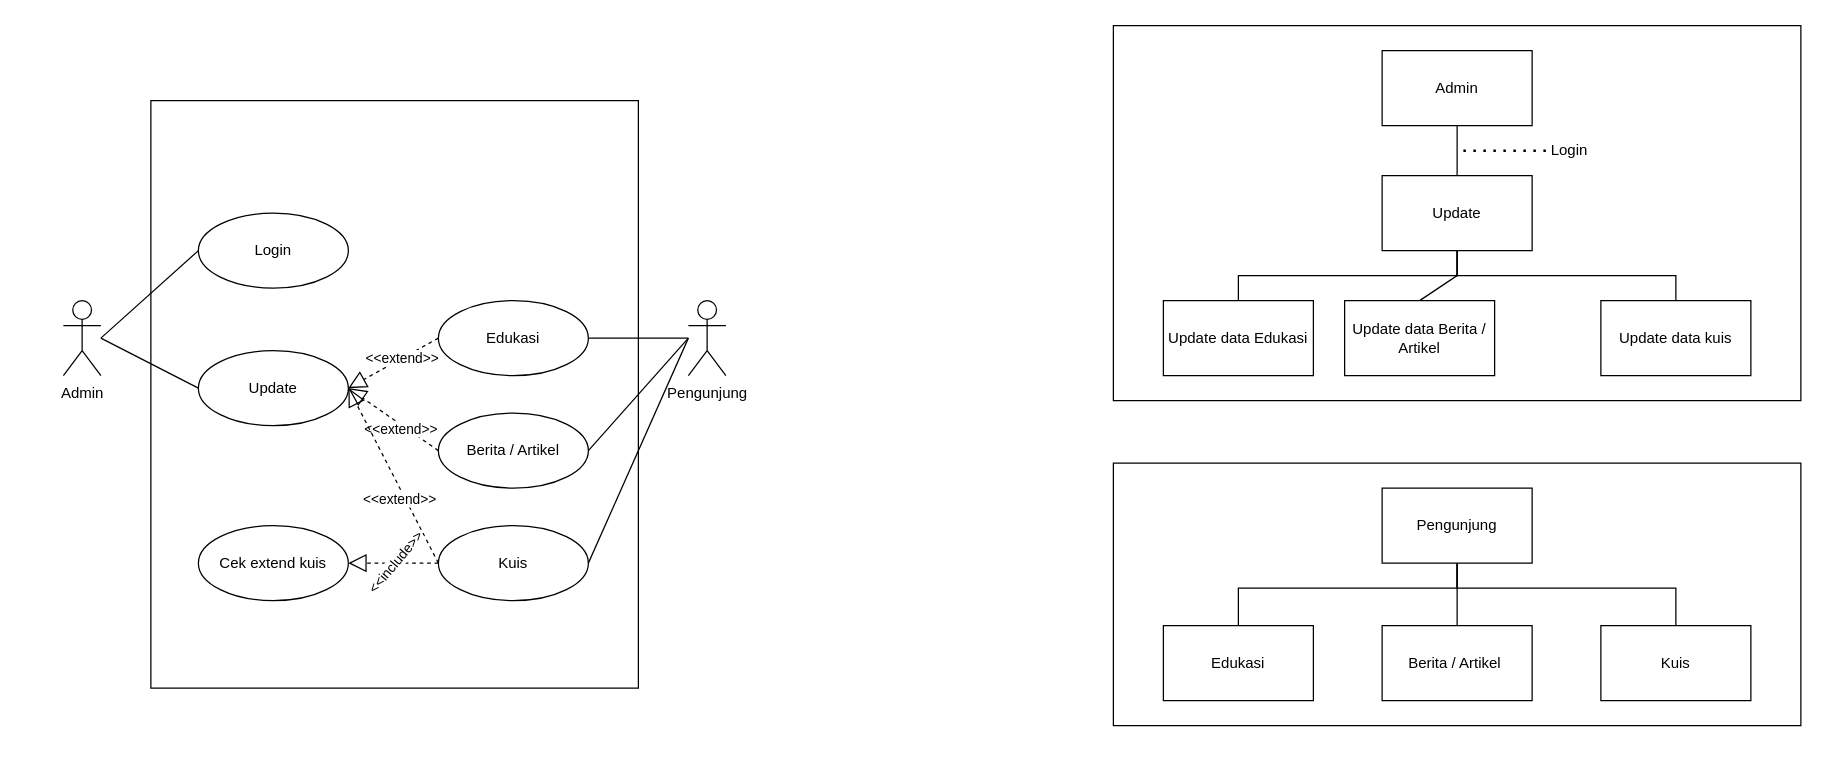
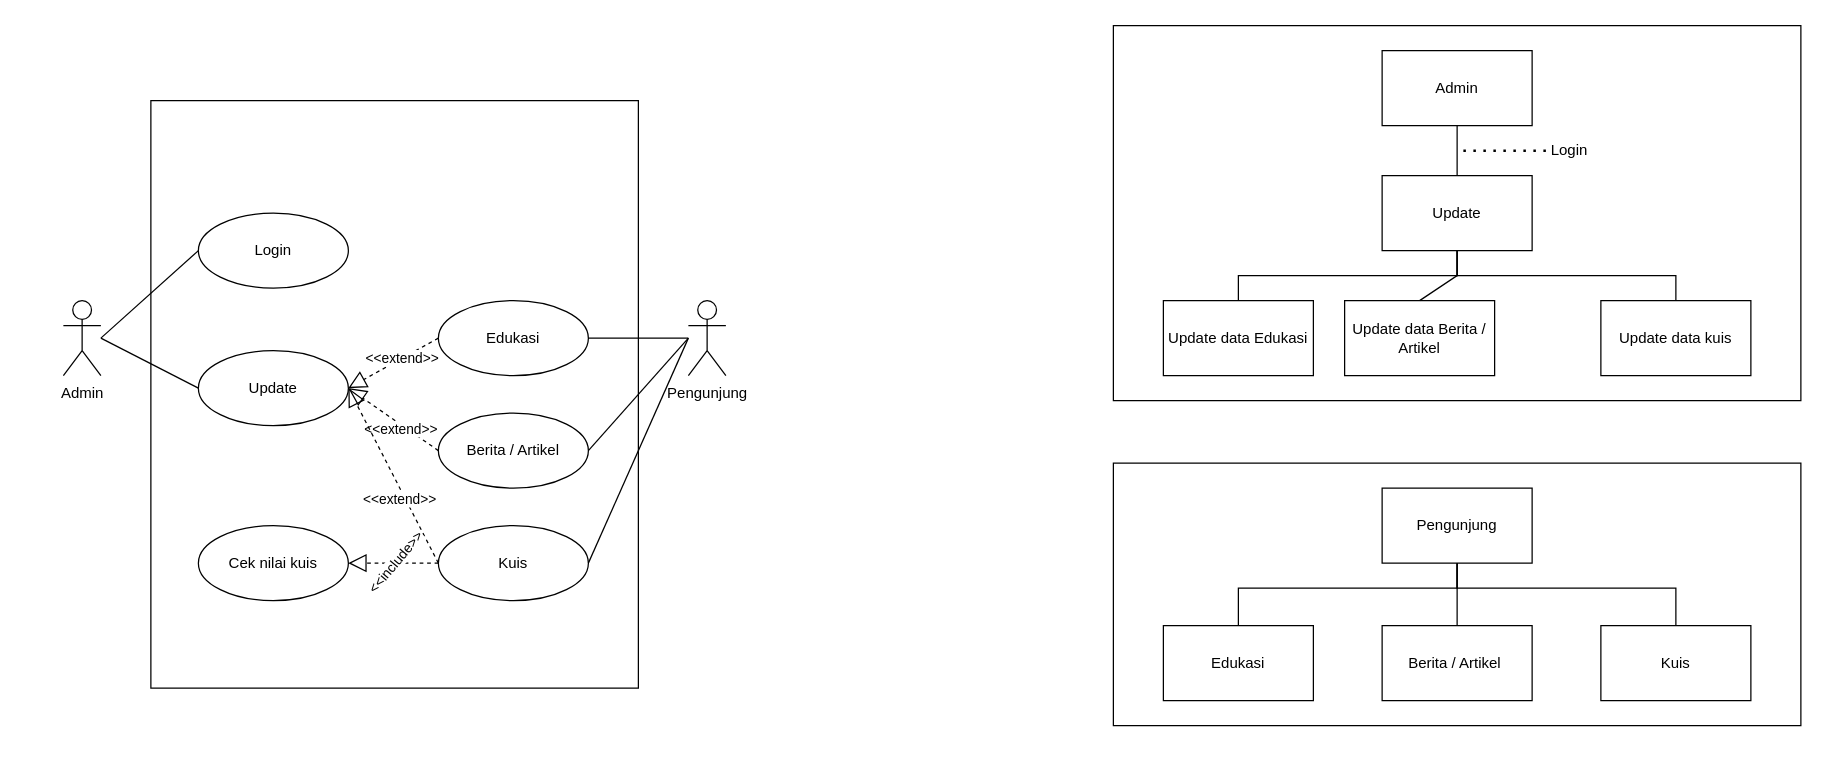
  <mxCell id="0" />
  <mxCell id="1" parent="0" />
  <mxCell id="2" value="" style="rounded=0;whiteSpace=wrap;html=1;" vertex="1" parent="1"><mxGeometry x="890" y="370" width="550" height="210" as="geometry" /></mxCell>
  <mxCell id="3" value="" style="rounded=0;whiteSpace=wrap;html=1;" vertex="1" parent="1"><mxGeometry x="890" y="20" width="550" height="300" as="geometry" /></mxCell>
  <mxCell id="4" value="" style="rounded=0;whiteSpace=wrap;html=1;strokeColor=none;" parent="1" vertex="1"><mxGeometry x="20" y="40" width="590" height="550" as="geometry" /></mxCell>
  <mxCell id="5" value="Admin" style="shape=umlActor;verticalLabelPosition=bottom;verticalAlign=top;html=1;outlineConnect=0;" parent="1" vertex="1"><mxGeometry x="50" y="240" width="30" height="60" as="geometry" /></mxCell>
  <mxCell id="6" value="" style="rounded=0;whiteSpace=wrap;html=1;" parent="1" vertex="1"><mxGeometry x="120" y="80" width="390" height="470" as="geometry" /></mxCell>
  <mxCell id="7" value="Pengunjung" style="shape=umlActor;verticalLabelPosition=bottom;verticalAlign=top;html=1;outlineConnect=0;" parent="1" vertex="1"><mxGeometry x="550" y="240" width="30" height="60" as="geometry" /></mxCell>
  <mxCell id="8" value="Login" style="ellipse;whiteSpace=wrap;html=1;" parent="1" vertex="1"><mxGeometry x="158" y="170" width="120" height="60" as="geometry" /></mxCell>
  <mxCell id="9" value="Update" style="ellipse;whiteSpace=wrap;html=1;" parent="1" vertex="1"><mxGeometry x="158" y="280" width="120" height="60" as="geometry" /></mxCell>
  <mxCell id="10" value="Edukasi" style="ellipse;whiteSpace=wrap;html=1;" parent="1" vertex="1"><mxGeometry x="350" y="240" width="120" height="60" as="geometry" /></mxCell>
  <mxCell id="11" value="Berita / Artikel" style="ellipse;whiteSpace=wrap;html=1;" parent="1" vertex="1"><mxGeometry x="350" y="330" width="120" height="60" as="geometry" /></mxCell>
  <mxCell id="12" value="Kuis" style="ellipse;whiteSpace=wrap;html=1;" parent="1" vertex="1"><mxGeometry x="350" y="420" width="120" height="60" as="geometry" /></mxCell>
  <mxCell id="13" value="" style="endArrow=none;html=1;rounded=0;entryX=1;entryY=0.5;entryDx=0;entryDy=0;" parent="1" target="10" edge="1"><mxGeometry width="50" height="50" relative="1" as="geometry"><mxPoint x="550" y="270" as="sourcePoint" /><mxPoint x="530" y="390" as="targetPoint" /></mxGeometry></mxCell>
  <mxCell id="14" value="" style="endArrow=none;html=1;rounded=0;entryX=1;entryY=0.5;entryDx=0;entryDy=0;" parent="1" target="11" edge="1"><mxGeometry width="50" height="50" relative="1" as="geometry"><mxPoint x="550" y="270" as="sourcePoint" /><mxPoint x="470" y="270" as="targetPoint" /><Array as="points" /></mxGeometry></mxCell>
  <mxCell id="15" value="" style="endArrow=none;html=1;rounded=0;entryX=1;entryY=0.5;entryDx=0;entryDy=0;" parent="1" target="12" edge="1"><mxGeometry width="50" height="50" relative="1" as="geometry"><mxPoint x="550" y="270" as="sourcePoint" /><mxPoint x="470" y="270" as="targetPoint" /><Array as="points" /></mxGeometry></mxCell>
  <mxCell id="16" value="" style="endArrow=none;html=1;rounded=0;entryX=0;entryY=0.5;entryDx=0;entryDy=0;" parent="1" target="8" edge="1"><mxGeometry width="50" height="50" relative="1" as="geometry"><mxPoint x="80" y="270" as="sourcePoint" /><mxPoint x="120" y="220" as="targetPoint" /></mxGeometry></mxCell>
  <mxCell id="17" value="" style="endArrow=none;html=1;rounded=0;entryX=0;entryY=0.5;entryDx=0;entryDy=0;" parent="1" target="9" edge="1"><mxGeometry width="50" height="50" relative="1" as="geometry"><mxPoint x="80" y="270" as="sourcePoint" /><mxPoint x="120" y="220" as="targetPoint" /></mxGeometry></mxCell>
  <mxCell id="18" value="" style="endArrow=block;dashed=1;endFill=0;endSize=12;html=1;rounded=0;exitX=0;exitY=0.5;exitDx=0;exitDy=0;entryX=1;entryY=0.5;entryDx=0;entryDy=0;" parent="1" source="10" target="9" edge="1"><mxGeometry width="160" relative="1" as="geometry"><mxPoint x="180" y="330" as="sourcePoint" /><mxPoint x="340" y="330" as="targetPoint" /></mxGeometry></mxCell>
  <mxCell id="19" value="&amp;lt;&amp;lt;extend&amp;gt;&amp;gt;" style="edgeLabel;html=1;align=center;verticalAlign=middle;resizable=0;points=[];" parent="18" vertex="1" connectable="0"><mxGeometry x="-0.264" y="1" relative="1" as="geometry"><mxPoint x="-4" as="offset" /></mxGeometry></mxCell>
  <mxCell id="20" value="" style="endArrow=block;dashed=1;endFill=0;endSize=12;html=1;rounded=0;exitX=0;exitY=0.5;exitDx=0;exitDy=0;entryX=1;entryY=0.5;entryDx=0;entryDy=0;" parent="1" source="11" target="9" edge="1"><mxGeometry width="160" relative="1" as="geometry"><mxPoint x="180" y="330" as="sourcePoint" /><mxPoint x="340" y="330" as="targetPoint" /></mxGeometry></mxCell>
  <mxCell id="21" value="&amp;lt;&amp;lt;extend&amp;gt;&amp;gt;" style="edgeLabel;html=1;align=center;verticalAlign=middle;resizable=0;points=[];" parent="20" vertex="1" connectable="0"><mxGeometry x="-0.264" y="1" relative="1" as="geometry"><mxPoint x="-4" as="offset" /></mxGeometry></mxCell>
  <mxCell id="22" value="" style="endArrow=block;dashed=1;endFill=0;endSize=12;html=1;rounded=0;exitX=0;exitY=0.5;exitDx=0;exitDy=0;entryX=1;entryY=0.5;entryDx=0;entryDy=0;" parent="1" source="12" target="9" edge="1"><mxGeometry width="160" relative="1" as="geometry"><mxPoint x="180" y="330" as="sourcePoint" /><mxPoint x="340" y="330" as="targetPoint" /></mxGeometry></mxCell>
  <mxCell id="23" value="&amp;lt;&amp;lt;extend&amp;gt;&amp;gt;" style="edgeLabel;html=1;align=center;verticalAlign=middle;resizable=0;points=[];" parent="22" vertex="1" connectable="0"><mxGeometry x="-0.264" y="1" relative="1" as="geometry"><mxPoint x="-4" as="offset" /></mxGeometry></mxCell>
- <mxCell id="24" value="Cek extend kuis" style="ellipse;whiteSpace=wrap;html=1;" parent="1" vertex="1"><mxGeometry x="158" y="420" width="120" height="60" as="geometry" /></mxCell>
+ <mxCell id="24" value="Cek nilai kuis" style="ellipse;whiteSpace=wrap;html=1;" parent="1" vertex="1"><mxGeometry x="158" y="420" width="120" height="60" as="geometry" /></mxCell>
  <mxCell id="25" value="" style="endArrow=block;dashed=1;endFill=0;endSize=12;html=1;rounded=0;exitX=0;exitY=0.5;exitDx=0;exitDy=0;entryX=1;entryY=0.5;entryDx=0;entryDy=0;" parent="1" source="12" target="24" edge="1"><mxGeometry width="160" relative="1" as="geometry"><mxPoint x="240" y="390" as="sourcePoint" /><mxPoint x="400" y="390" as="targetPoint" /></mxGeometry></mxCell>
  <mxCell id="26" value="&amp;lt;&amp;lt;include&amp;gt;&amp;gt;" style="edgeLabel;html=1;align=center;verticalAlign=middle;resizable=0;points=[];rotation=-50;" parent="25" vertex="1" connectable="0"><mxGeometry x="-0.202" relative="1" as="geometry"><mxPoint x="-6" as="offset" /></mxGeometry></mxCell>
  <mxCell id="27" value="Admin" style="rounded=0;whiteSpace=wrap;html=1;" vertex="1" parent="1"><mxGeometry x="1105" y="40" width="120" height="60" as="geometry" /></mxCell>
  <mxCell id="28" value="Update" style="rounded=0;whiteSpace=wrap;html=1;" vertex="1" parent="1"><mxGeometry x="1105" y="140" width="120" height="60" as="geometry" /></mxCell>
  <mxCell id="29" value="Update data Edukasi" style="rounded=0;whiteSpace=wrap;html=1;" vertex="1" parent="1"><mxGeometry x="930" y="240" width="120" height="60" as="geometry" /></mxCell>
  <mxCell id="30" value="Update data Berita / Artikel" style="rounded=0;whiteSpace=wrap;html=1;" vertex="1" parent="1"><mxGeometry x="1075" y="240" width="120" height="60" as="geometry" /></mxCell>
  <mxCell id="31" value="Update data kuis" style="rounded=0;whiteSpace=wrap;html=1;" vertex="1" parent="1"><mxGeometry x="1280" y="240" width="120" height="60" as="geometry" /></mxCell>
  <mxCell id="32" value="" style="endArrow=none;html=1;rounded=0;entryX=0.5;entryY=1;entryDx=0;entryDy=0;exitX=0.5;exitY=0;exitDx=0;exitDy=0;" edge="1" parent="1" source="28" target="27"><mxGeometry width="50" height="50" relative="1" as="geometry"><mxPoint x="1160" y="150" as="sourcePoint" /><mxPoint x="1210" y="100" as="targetPoint" /></mxGeometry></mxCell>
  <mxCell id="33" value="" style="endArrow=none;html=1;rounded=0;entryX=0.5;entryY=1;entryDx=0;entryDy=0;" edge="1" parent="1" target="28"><mxGeometry width="50" height="50" relative="1" as="geometry"><mxPoint x="990" y="240" as="sourcePoint" /><mxPoint x="1040" y="190" as="targetPoint" /><Array as="points"><mxPoint x="990" y="220" /><mxPoint x="1165" y="220" /></Array></mxGeometry></mxCell>
  <mxCell id="34" value="" style="endArrow=none;html=1;rounded=0;entryX=0.5;entryY=1;entryDx=0;entryDy=0;exitX=0.5;exitY=0;exitDx=0;exitDy=0;" edge="1" parent="1" source="30" target="28"><mxGeometry width="50" height="50" relative="1" as="geometry"><mxPoint x="990" y="240" as="sourcePoint" /><mxPoint x="1040" y="190" as="targetPoint" /><Array as="points"><mxPoint x="1165" y="220" /></Array></mxGeometry></mxCell>
  <mxCell id="35" value="" style="endArrow=none;html=1;rounded=0;entryX=0.5;entryY=1;entryDx=0;entryDy=0;exitX=0.5;exitY=0;exitDx=0;exitDy=0;" edge="1" parent="1" source="31" target="28"><mxGeometry width="50" height="50" relative="1" as="geometry"><mxPoint x="990" y="240" as="sourcePoint" /><mxPoint x="1040" y="190" as="targetPoint" /><Array as="points"><mxPoint x="1340" y="220" /><mxPoint x="1165" y="220" /></Array></mxGeometry></mxCell>
  <mxCell id="36" value="" style="endArrow=none;dashed=1;html=1;dashPattern=1 3;strokeWidth=2;rounded=0;" edge="1" parent="1" target="37"><mxGeometry width="50" height="50" relative="1" as="geometry"><mxPoint x="1170" y="120" as="sourcePoint" /><mxPoint x="1230" y="120" as="targetPoint" /></mxGeometry></mxCell>
  <mxCell id="37" value="Login" style="text;html=1;strokeColor=none;fillColor=none;align=center;verticalAlign=middle;whiteSpace=wrap;rounded=0;" vertex="1" parent="1"><mxGeometry x="1240" y="105" width="30" height="30" as="geometry" /></mxCell>
  <mxCell id="38" value="Pengunjung" style="rounded=0;whiteSpace=wrap;html=1;" vertex="1" parent="1"><mxGeometry x="1105" y="390" width="120" height="60" as="geometry" /></mxCell>
  <mxCell id="39" value="Edukasi" style="rounded=0;whiteSpace=wrap;html=1;" vertex="1" parent="1"><mxGeometry x="930" y="500" width="120" height="60" as="geometry" /></mxCell>
  <mxCell id="40" value="Berita / Artikel&amp;nbsp;" style="rounded=0;whiteSpace=wrap;html=1;" vertex="1" parent="1"><mxGeometry x="1105" y="500" width="120" height="60" as="geometry" /></mxCell>
  <mxCell id="41" value="Kuis" style="rounded=0;whiteSpace=wrap;html=1;" vertex="1" parent="1"><mxGeometry x="1280" y="500" width="120" height="60" as="geometry" /></mxCell>
  <mxCell id="42" value="" style="endArrow=none;html=1;rounded=0;exitX=0.5;exitY=0;exitDx=0;exitDy=0;entryX=0.5;entryY=1;entryDx=0;entryDy=0;" edge="1" parent="1" source="40" target="38"><mxGeometry width="50" height="50" relative="1" as="geometry"><mxPoint x="1120" y="500" as="sourcePoint" /><mxPoint x="1170" y="450" as="targetPoint" /></mxGeometry></mxCell>
  <mxCell id="43" value="" style="endArrow=none;html=1;rounded=0;exitX=0.5;exitY=0;exitDx=0;exitDy=0;entryX=0.5;entryY=1;entryDx=0;entryDy=0;" edge="1" parent="1" source="39" target="38"><mxGeometry width="50" height="50" relative="1" as="geometry"><mxPoint x="1120" y="500" as="sourcePoint" /><mxPoint x="1170" y="450" as="targetPoint" /><Array as="points"><mxPoint x="990" y="470" /><mxPoint x="1165" y="470" /></Array></mxGeometry></mxCell>
  <mxCell id="44" value="" style="endArrow=none;html=1;rounded=0;exitX=0.5;exitY=0;exitDx=0;exitDy=0;entryX=0.5;entryY=1;entryDx=0;entryDy=0;" edge="1" parent="1" source="41" target="38"><mxGeometry width="50" height="50" relative="1" as="geometry"><mxPoint x="1335" y="500" as="sourcePoint" /><mxPoint x="1160" y="450" as="targetPoint" /><Array as="points"><mxPoint x="1340" y="470" /><mxPoint x="1165" y="470" /></Array></mxGeometry></mxCell>
